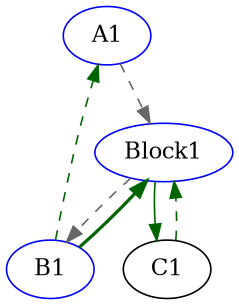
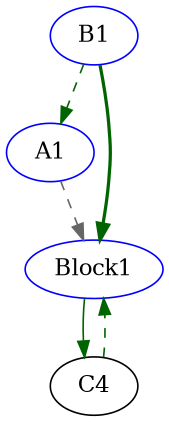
  digraph {
    node [color=blue cpu=0 fid=1 pattern=A toffs=0 type=tmsg]
    edge [color=darkgreen style=dashed type=defdst]
    A1 [par="0xA1"]
    Block1 [patentry=1 patexit=1 qlo=1 tperiod=1000000 type=block]
    B1 [par="0xB1"]
-   C1 [color=black par="0xC1"]
+   C1 [color=black par="0xC1" label=C4]
    A1 -> Block1 [color=gray40]
-   Block1 -> B1 [color=gray40 type=altdst]
    Block1 -> C1 [style=solid type=altdst]
    B1 -> A1
    B1 -> Block1 [style=bold]
    C1 -> Block1
  }
